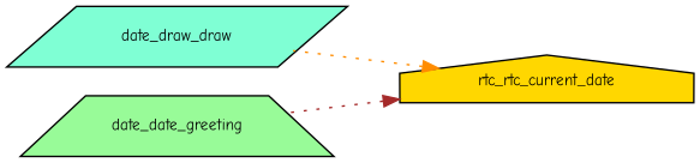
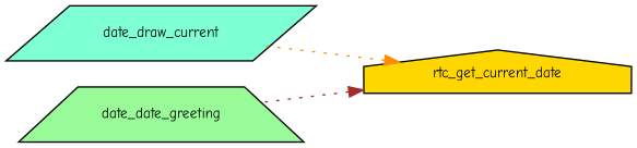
  digraph {
    fontname="Comic Neue"
    rankdir=RL
    node [color=black fontname="Comic Neue" fontsize=10 style=filled]
    edge [dir=back fontname="Comic Neue" fontsize=10 labelfontname=Helvetica labelfontsize=10 style=dotted]
-   n1 [fillcolor=gold fontcolor=black height=0.2 label=rtc_rtc_current_date shape=house width=0.4]
-   n2 [fillcolor=aquamarine height=0.2 label=date_draw_draw shape=parallelogram width=0.4]
+   n1 [fillcolor=gold fontcolor=black height=0.2 label=rtc_get_current_date shape=house width=0.4]
+   n2 [fillcolor=aquamarine height=0.2 label=date_draw_current shape=parallelogram width=0.4]
    n3 [fillcolor=palegreen height=0.2 label=date_date_greeting shape=trapezium width=0.4]
    n1 -> n2 [color=darkorange]
    n1 -> n3 [color=brown]
  }
